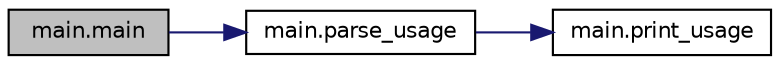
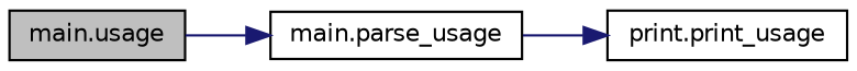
  digraph {
    rankdir=LR
    node [color=black fillcolor=white fontname=Helvetica fontsize=10 shape=record style=filled]
    edge [color=midnightblue fontname=Helvetica fontsize=10 labelfontname=Helvetica labelfontsize=10 style=solid]
-   n1 [fillcolor=grey75 fontcolor=black height=0.2 label="main.main" width=0.4]
+   n1 [fillcolor=grey75 fontcolor=black height=0.2 label="main.usage" width=0.4]
    n2 [height=0.2 label="main.parse_usage" width=0.4]
-   n3 [height=0.2 label="main.print_usage" width=0.4]
+   n3 [height=0.2 label="print.print_usage" width=0.4]
    n1 -> n2
    n2 -> n3
  }
